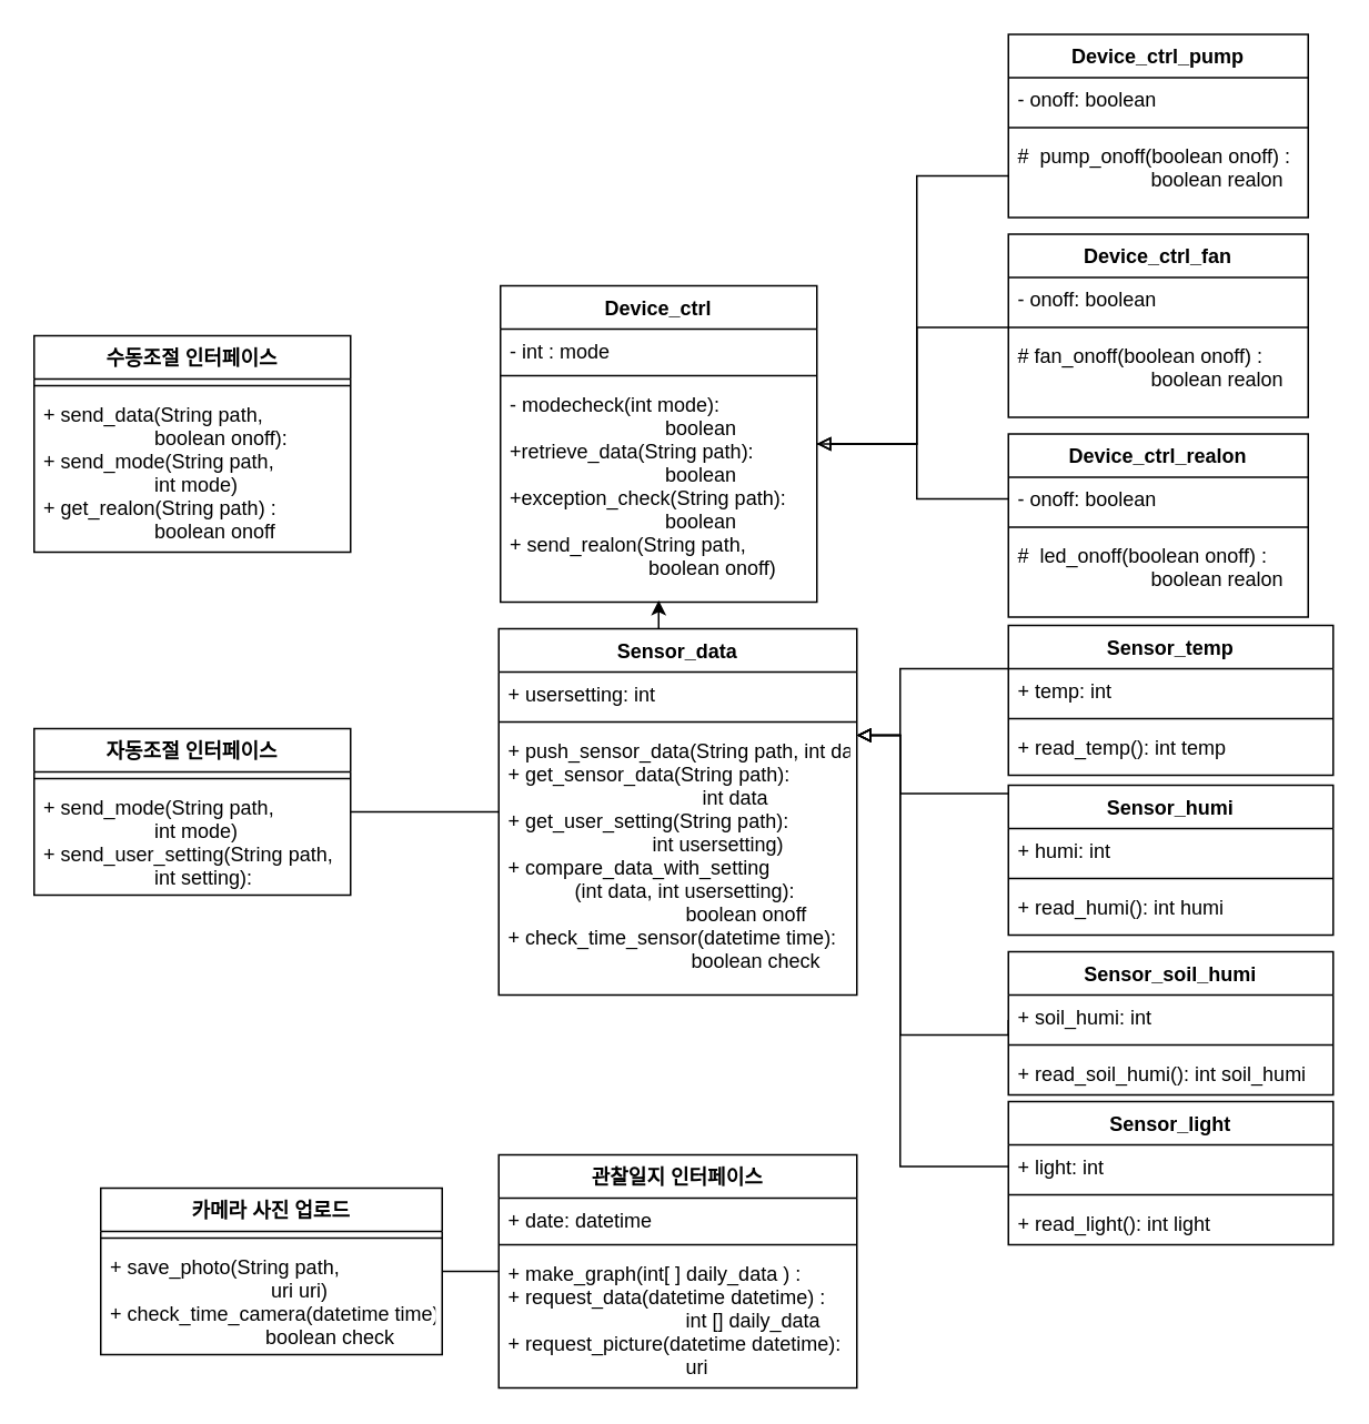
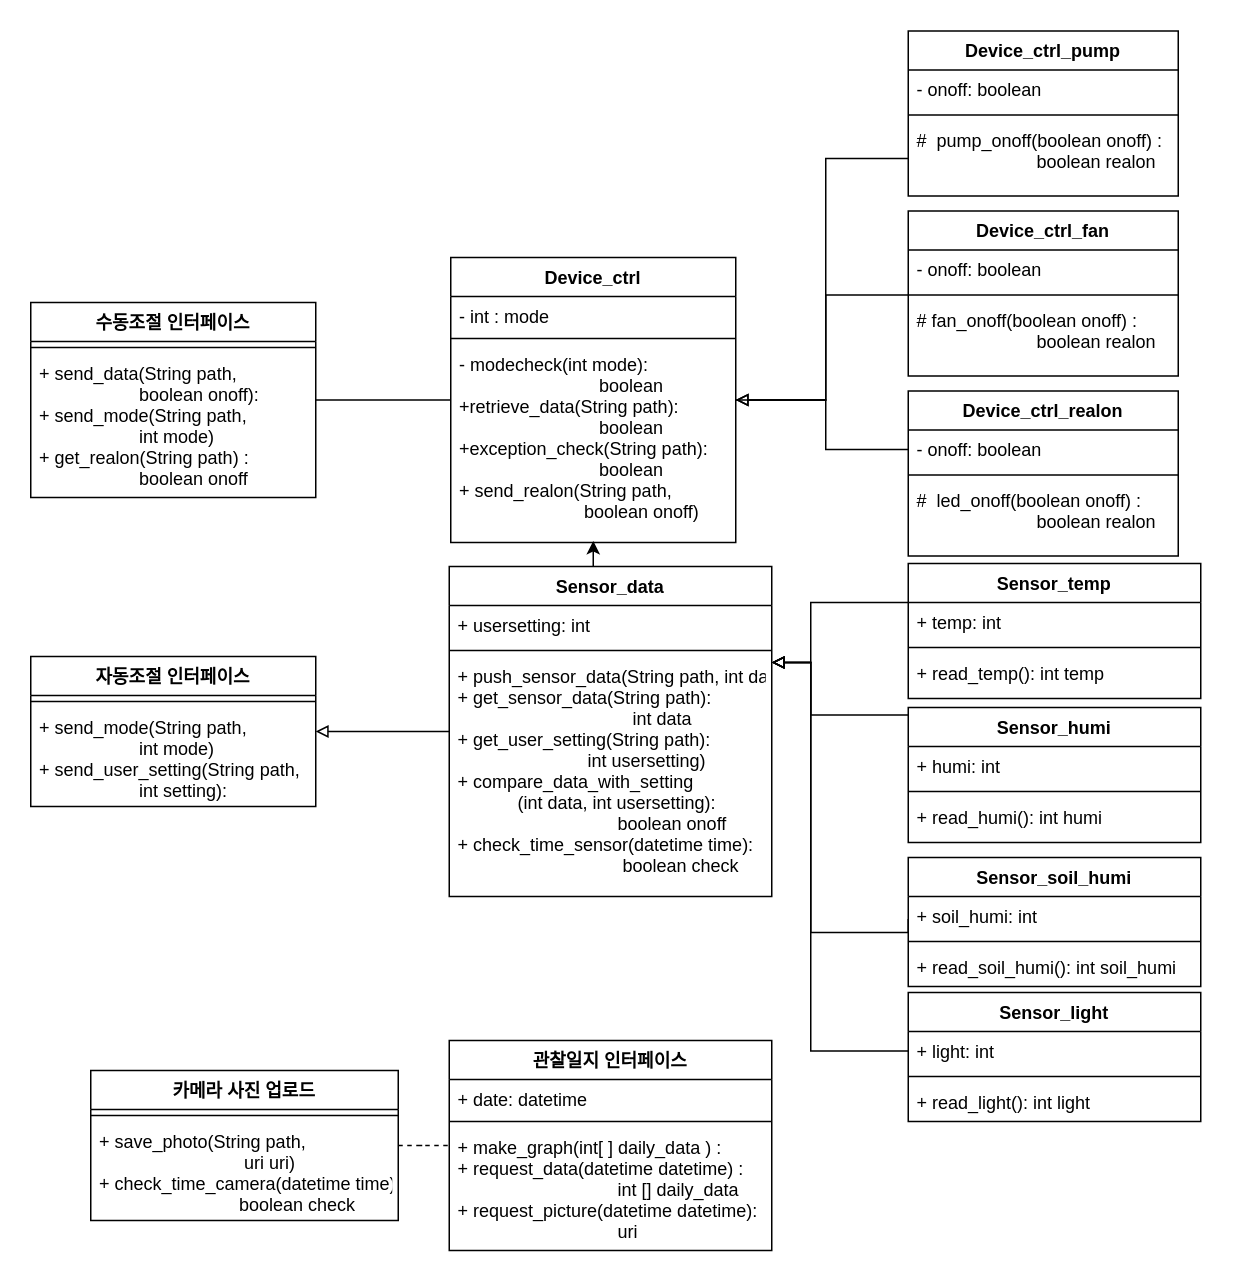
  <mxCell id="0" />
  <mxCell id="1" parent="0" />
  <mxCell id="2" style="edgeStyle=orthogonalEdgeStyle;rounded=0;orthogonalLoop=1;jettySize=auto;html=1;exitX=0.5;exitY=0;exitDx=0;exitDy=0;entryX=0.5;entryY=1;entryDx=0;entryDy=0;endArrow=classic;endFill=1;" parent="1" edge="1"><mxGeometry relative="1" as="geometry"><mxPoint x="395" y="394" as="sourcePoint" /><mxPoint x="395" y="360" as="targetPoint" /></mxGeometry></mxCell>
  <mxCell id="3" value="관찰일지 인터페이스" style="swimlane;fontStyle=1;align=center;verticalAlign=top;childLayout=stackLayout;horizontal=1;startSize=26;horizontalStack=0;resizeParent=1;resizeParentMax=0;resizeLast=0;collapsible=1;marginBottom=0;" parent="1" vertex="1"><mxGeometry x="299" y="693" width="215" height="140" as="geometry" /></mxCell>
  <mxCell id="4" value="+ date: datetime&#10;" style="text;strokeColor=none;fillColor=none;align=left;verticalAlign=top;spacingLeft=4;spacingRight=4;overflow=hidden;rotatable=0;points=[[0,0.5],[1,0.5]];portConstraint=eastwest;" parent="3" vertex="1"><mxGeometry y="26" width="215" height="24" as="geometry" /></mxCell>
  <mxCell id="5" value="" style="line;strokeWidth=1;fillColor=none;align=left;verticalAlign=middle;spacingTop=-1;spacingLeft=3;spacingRight=3;rotatable=0;labelPosition=right;points=[];portConstraint=eastwest;strokeColor=inherit;" parent="3" vertex="1"><mxGeometry y="50" width="215" height="8" as="geometry" /></mxCell>
  <mxCell id="6" value="+ make_graph(int[ ] daily_data ) :&#10;+ request_data(datetime datetime) : &#10;                                int [] daily_data&#10;+ request_picture(datetime datetime):&#10;                                uri" style="text;strokeColor=none;fillColor=none;align=left;verticalAlign=top;spacingLeft=4;spacingRight=4;overflow=hidden;rotatable=0;points=[[0,0.5],[1,0.5]];portConstraint=eastwest;" parent="3" vertex="1"><mxGeometry y="58" width="215" height="82" as="geometry" /></mxCell>
  <mxCell id="7" style="edgeStyle=orthogonalEdgeStyle;rounded=0;orthogonalLoop=1;jettySize=auto;html=1;exitX=0;exitY=0.25;exitDx=0;exitDy=0;endArrow=block;endFill=0;" parent="1" target="20" edge="1"><mxGeometry relative="1" as="geometry"><mxPoint x="605" y="476" as="sourcePoint" /><mxPoint x="475" y="504" as="targetPoint" /><Array as="points"><mxPoint x="540" y="476" /><mxPoint x="540" y="441" /></Array></mxGeometry></mxCell>
  <mxCell id="8" value="수동조절 인터페이스" style="swimlane;fontStyle=1;align=center;verticalAlign=top;childLayout=stackLayout;horizontal=1;startSize=26;horizontalStack=0;resizeParent=1;resizeParentMax=0;resizeLast=0;collapsible=1;marginBottom=0;" parent="1" vertex="1"><mxGeometry x="20" y="201" width="190" height="130" as="geometry" /></mxCell>
  <mxCell id="9" value="" style="line;strokeWidth=1;fillColor=none;align=left;verticalAlign=middle;spacingTop=-1;spacingLeft=3;spacingRight=3;rotatable=0;labelPosition=right;points=[];portConstraint=eastwest;strokeColor=inherit;" parent="8" vertex="1"><mxGeometry y="26" width="190" height="8" as="geometry" /></mxCell>
  <mxCell id="10" value="+ send_data(String path, &#10;                    boolean onoff):&#10;+ send_mode(String path,&#10;                    int mode)&#10;+ get_realon(String path) :&#10;                    boolean onoff" style="text;strokeColor=none;fillColor=none;align=left;verticalAlign=top;spacingLeft=4;spacingRight=4;overflow=hidden;rotatable=0;points=[[0,0.5],[1,0.5]];portConstraint=eastwest;" parent="8" vertex="1"><mxGeometry y="34" width="190" height="96" as="geometry" /></mxCell>
+ <mxCell id="11" style="edgeStyle=orthogonalEdgeStyle;rounded=0;orthogonalLoop=1;jettySize=auto;html=1;fontFamily=Helvetica;fontSize=12;fontColor=default;endArrow=none;endFill=0;" parent="1" source="12" target="8" edge="1"><mxGeometry relative="1" as="geometry" /></mxCell>
  <mxCell id="12" value="Device_ctrl" style="swimlane;fontStyle=1;align=center;verticalAlign=top;childLayout=stackLayout;horizontal=1;startSize=26;horizontalStack=0;resizeParent=1;resizeParentMax=0;resizeLast=0;collapsible=1;marginBottom=0;" parent="1" vertex="1"><mxGeometry x="300" y="171" width="190" height="190" as="geometry" /></mxCell>
  <mxCell id="13" value="- int : mode&#10;" style="text;strokeColor=none;fillColor=none;align=left;verticalAlign=top;spacingLeft=4;spacingRight=4;overflow=hidden;rotatable=0;points=[[0,0.5],[1,0.5]];portConstraint=eastwest;" parent="12" vertex="1"><mxGeometry y="26" width="190" height="24" as="geometry" /></mxCell>
  <mxCell id="14" value="" style="line;strokeWidth=1;fillColor=none;align=left;verticalAlign=middle;spacingTop=-1;spacingLeft=3;spacingRight=3;rotatable=0;labelPosition=right;points=[];portConstraint=eastwest;strokeColor=inherit;" parent="12" vertex="1"><mxGeometry y="50" width="190" height="8" as="geometry" /></mxCell>
  <mxCell id="15" value="- modecheck(int mode): &#10;                            boolean&#10;+retrieve_data(String path):&#10;                            boolean&#10;+exception_check(String path):&#10;                            boolean&#10;+ send_realon(String path,&#10;                         boolean onoff)" style="text;strokeColor=none;fillColor=none;align=left;verticalAlign=top;spacingLeft=4;spacingRight=4;overflow=hidden;rotatable=0;points=[[0,0.5],[1,0.5]];portConstraint=eastwest;" parent="12" vertex="1"><mxGeometry y="58" width="190" height="132" as="geometry" /></mxCell>
  <mxCell id="16" value="자동조절 인터페이스" style="swimlane;fontStyle=1;align=center;verticalAlign=top;childLayout=stackLayout;horizontal=1;startSize=26;horizontalStack=0;resizeParent=1;resizeParentMax=0;resizeLast=0;collapsible=1;marginBottom=0;" parent="1" vertex="1"><mxGeometry x="20" y="437" width="190" height="100" as="geometry" /></mxCell>
  <mxCell id="17" value="" style="line;strokeWidth=1;fillColor=none;align=left;verticalAlign=middle;spacingTop=-1;spacingLeft=3;spacingRight=3;rotatable=0;labelPosition=right;points=[];portConstraint=eastwest;strokeColor=inherit;" parent="16" vertex="1"><mxGeometry y="26" width="190" height="8" as="geometry" /></mxCell>
  <mxCell id="18" value="+ send_mode(String path,&#10;                    int mode)&#10;+ send_user_setting(String path,&#10;                    int setting):" style="text;strokeColor=none;fillColor=none;align=left;verticalAlign=top;spacingLeft=4;spacingRight=4;overflow=hidden;rotatable=0;points=[[0,0.5],[1,0.5]];portConstraint=eastwest;" parent="16" vertex="1"><mxGeometry y="34" width="190" height="66" as="geometry" /></mxCell>
  <mxCell id="19" style="edgeStyle=orthogonalEdgeStyle;rounded=0;orthogonalLoop=1;jettySize=auto;html=1;endArrow=block;endFill=0;exitX=0;exitY=0.25;exitDx=0;exitDy=0;" parent="1" target="20" edge="1"><mxGeometry relative="1" as="geometry"><mxPoint x="605" y="612" as="sourcePoint" /><mxPoint x="475" y="504" as="targetPoint" /><Array as="points"><mxPoint x="605" y="621" /><mxPoint x="540" y="621" /><mxPoint x="540" y="441" /></Array></mxGeometry></mxCell>
  <mxCell id="20" value="Sensor_data" style="swimlane;fontStyle=1;align=center;verticalAlign=top;childLayout=stackLayout;horizontal=1;startSize=26;horizontalStack=0;resizeParent=1;resizeParentMax=0;resizeLast=0;collapsible=1;marginBottom=0;" parent="1" vertex="1"><mxGeometry x="299" y="377" width="215" height="220" as="geometry" /></mxCell>
  <mxCell id="21" value="+ usersetting: int" style="text;strokeColor=none;fillColor=none;align=left;verticalAlign=top;spacingLeft=4;spacingRight=4;overflow=hidden;rotatable=0;points=[[0,0.5],[1,0.5]];portConstraint=eastwest;" parent="20" vertex="1"><mxGeometry y="26" width="215" height="26" as="geometry" /></mxCell>
  <mxCell id="22" value="" style="line;strokeWidth=1;fillColor=none;align=left;verticalAlign=middle;spacingTop=-1;spacingLeft=3;spacingRight=3;rotatable=0;labelPosition=right;points=[];portConstraint=eastwest;strokeColor=inherit;" parent="20" vertex="1"><mxGeometry y="52" width="215" height="8" as="geometry" /></mxCell>
  <mxCell id="23" value="+ push_sensor_data(String path, int data):&#10;+ get_sensor_data(String path):&#10;                                   int data&#10;+ get_user_setting(String path):&#10;                          int usersetting)&#10;+ compare_data_with_setting&#10;            (int data, int usersetting):&#10;                                boolean onoff&#10;+ check_time_sensor(datetime time):&#10;                                 boolean check" style="text;strokeColor=none;fillColor=none;align=left;verticalAlign=top;spacingLeft=4;spacingRight=4;overflow=hidden;rotatable=0;points=[[0,0.5],[1,0.5]];portConstraint=eastwest;" parent="20" vertex="1"><mxGeometry y="60" width="215" height="160" as="geometry" /></mxCell>
  <mxCell id="24" style="edgeStyle=orthogonalEdgeStyle;rounded=0;orthogonalLoop=1;jettySize=auto;html=1;endArrow=block;endFill=0;exitX=0;exitY=0.25;exitDx=0;exitDy=0;" parent="1" target="23" edge="1"><mxGeometry relative="1" as="geometry"><mxPoint x="605" y="401" as="sourcePoint" /><mxPoint x="475" y="455" as="targetPoint" /><Array as="points"><mxPoint x="540" y="401" /><mxPoint x="540" y="441" /></Array></mxGeometry></mxCell>
- <mxCell id="25" style="edgeStyle=orthogonalEdgeStyle;rounded=0;orthogonalLoop=1;jettySize=auto;html=1;endArrow=none;endFill=0;" parent="1" source="26" target="3" edge="1"><mxGeometry relative="1" as="geometry" /></mxCell>
+ <mxCell id="25" style="edgeStyle=orthogonalEdgeStyle;rounded=0;orthogonalLoop=1;jettySize=auto;html=1;endArrow=none;endFill=0;dashed=1;" parent="1" source="26" target="3" edge="1"><mxGeometry relative="1" as="geometry" /></mxCell>
  <mxCell id="26" value="카메라 사진 업로드" style="swimlane;fontStyle=1;align=center;verticalAlign=top;childLayout=stackLayout;horizontal=1;startSize=26;horizontalStack=0;resizeParent=1;resizeParentMax=0;resizeLast=0;collapsible=1;marginBottom=0;" parent="1" vertex="1"><mxGeometry x="60" y="713" width="205" height="100" as="geometry" /></mxCell>
  <mxCell id="27" value="" style="line;strokeWidth=1;fillColor=none;align=left;verticalAlign=middle;spacingTop=-1;spacingLeft=3;spacingRight=3;rotatable=0;labelPosition=right;points=[];portConstraint=eastwest;strokeColor=inherit;" parent="26" vertex="1"><mxGeometry y="26" width="205" height="8" as="geometry" /></mxCell>
  <mxCell id="28" value="+ save_photo(String path,&#10;                             uri uri)&#10;+ check_time_camera(datetime time):&#10;                            boolean check&#10;" style="text;strokeColor=none;fillColor=none;align=left;verticalAlign=top;spacingLeft=4;spacingRight=4;overflow=hidden;rotatable=0;points=[[0,0.5],[1,0.5]];portConstraint=eastwest;" parent="26" vertex="1"><mxGeometry y="34" width="205" height="66" as="geometry" /></mxCell>
- <mxCell id="29" style="edgeStyle=orthogonalEdgeStyle;rounded=0;orthogonalLoop=1;jettySize=auto;html=1;endArrow=none;endFill=0;" parent="1" source="20" target="16" edge="1"><mxGeometry relative="1" as="geometry" /></mxCell>
+ <mxCell id="29" style="edgeStyle=orthogonalEdgeStyle;rounded=0;orthogonalLoop=1;jettySize=auto;html=1;endArrow=block;endFill=0;" parent="1" source="20" target="16" edge="1"><mxGeometry relative="1" as="geometry" /></mxCell>
  <mxCell id="30" value="Sensor_temp" style="swimlane;fontStyle=1;align=center;verticalAlign=top;childLayout=stackLayout;horizontal=1;startSize=26;horizontalStack=0;resizeParent=1;resizeParentMax=0;resizeLast=0;collapsible=1;marginBottom=0;" parent="1" vertex="1"><mxGeometry x="605" y="375" width="195" height="90" as="geometry" /></mxCell>
  <mxCell id="31" value="+ temp: int" style="text;strokeColor=none;fillColor=none;align=left;verticalAlign=top;spacingLeft=4;spacingRight=4;overflow=hidden;rotatable=0;points=[[0,0.5],[1,0.5]];portConstraint=eastwest;" parent="30" vertex="1"><mxGeometry y="26" width="195" height="26" as="geometry" /></mxCell>
  <mxCell id="32" value="" style="line;strokeWidth=1;fillColor=none;align=left;verticalAlign=middle;spacingTop=-1;spacingLeft=3;spacingRight=3;rotatable=0;labelPosition=right;points=[];portConstraint=eastwest;strokeColor=inherit;" parent="30" vertex="1"><mxGeometry y="52" width="195" height="8" as="geometry" /></mxCell>
  <mxCell id="33" value="+ read_temp(): int temp" style="text;strokeColor=none;fillColor=none;align=left;verticalAlign=top;spacingLeft=4;spacingRight=4;overflow=hidden;rotatable=0;points=[[0,0.5],[1,0.5]];portConstraint=eastwest;" parent="30" vertex="1"><mxGeometry y="60" width="195" height="30" as="geometry" /></mxCell>
  <mxCell id="34" value="Sensor_humi" style="swimlane;fontStyle=1;align=center;verticalAlign=top;childLayout=stackLayout;horizontal=1;startSize=26;horizontalStack=0;resizeParent=1;resizeParentMax=0;resizeLast=0;collapsible=1;marginBottom=0;" parent="1" vertex="1"><mxGeometry x="605" y="471" width="195" height="90" as="geometry" /></mxCell>
  <mxCell id="35" value="+ humi: int" style="text;strokeColor=none;fillColor=none;align=left;verticalAlign=top;spacingLeft=4;spacingRight=4;overflow=hidden;rotatable=0;points=[[0,0.5],[1,0.5]];portConstraint=eastwest;" parent="34" vertex="1"><mxGeometry y="26" width="195" height="26" as="geometry" /></mxCell>
  <mxCell id="36" value="" style="line;strokeWidth=1;fillColor=none;align=left;verticalAlign=middle;spacingTop=-1;spacingLeft=3;spacingRight=3;rotatable=0;labelPosition=right;points=[];portConstraint=eastwest;strokeColor=inherit;" parent="34" vertex="1"><mxGeometry y="52" width="195" height="8" as="geometry" /></mxCell>
  <mxCell id="37" value="+ read_humi(): int humi" style="text;strokeColor=none;fillColor=none;align=left;verticalAlign=top;spacingLeft=4;spacingRight=4;overflow=hidden;rotatable=0;points=[[0,0.5],[1,0.5]];portConstraint=eastwest;" parent="34" vertex="1"><mxGeometry y="60" width="195" height="30" as="geometry" /></mxCell>
  <mxCell id="38" value="Sensor_soil_humi" style="swimlane;fontStyle=1;align=center;verticalAlign=top;childLayout=stackLayout;horizontal=1;startSize=26;horizontalStack=0;resizeParent=1;resizeParentMax=0;resizeLast=0;collapsible=1;marginBottom=0;" parent="1" vertex="1"><mxGeometry x="605" y="571" width="195" height="86" as="geometry" /></mxCell>
  <mxCell id="39" value="+ soil_humi: int" style="text;strokeColor=none;fillColor=none;align=left;verticalAlign=top;spacingLeft=4;spacingRight=4;overflow=hidden;rotatable=0;points=[[0,0.5],[1,0.5]];portConstraint=eastwest;" parent="38" vertex="1"><mxGeometry y="26" width="195" height="26" as="geometry" /></mxCell>
  <mxCell id="40" value="" style="line;strokeWidth=1;fillColor=none;align=left;verticalAlign=middle;spacingTop=-1;spacingLeft=3;spacingRight=3;rotatable=0;labelPosition=right;points=[];portConstraint=eastwest;strokeColor=inherit;" parent="38" vertex="1"><mxGeometry y="52" width="195" height="8" as="geometry" /></mxCell>
  <mxCell id="41" value="+ read_soil_humi(): int soil_humi" style="text;strokeColor=none;fillColor=none;align=left;verticalAlign=top;spacingLeft=4;spacingRight=4;overflow=hidden;rotatable=0;points=[[0,0.5],[1,0.5]];portConstraint=eastwest;" parent="38" vertex="1"><mxGeometry y="60" width="195" height="26" as="geometry" /></mxCell>
  <mxCell id="42" value="Sensor_light" style="swimlane;fontStyle=1;align=center;verticalAlign=top;childLayout=stackLayout;horizontal=1;startSize=26;horizontalStack=0;resizeParent=1;resizeParentMax=0;resizeLast=0;collapsible=1;marginBottom=0;" parent="1" vertex="1"><mxGeometry x="605" y="661" width="195" height="86" as="geometry" /></mxCell>
  <mxCell id="43" value="+ light: int" style="text;strokeColor=none;fillColor=none;align=left;verticalAlign=top;spacingLeft=4;spacingRight=4;overflow=hidden;rotatable=0;points=[[0,0.5],[1,0.5]];portConstraint=eastwest;" parent="42" vertex="1"><mxGeometry y="26" width="195" height="26" as="geometry" /></mxCell>
  <mxCell id="44" value="" style="line;strokeWidth=1;fillColor=none;align=left;verticalAlign=middle;spacingTop=-1;spacingLeft=3;spacingRight=3;rotatable=0;labelPosition=right;points=[];portConstraint=eastwest;strokeColor=inherit;" parent="42" vertex="1"><mxGeometry y="52" width="195" height="8" as="geometry" /></mxCell>
  <mxCell id="45" value="+ read_light(): int light" style="text;strokeColor=none;fillColor=none;align=left;verticalAlign=top;spacingLeft=4;spacingRight=4;overflow=hidden;rotatable=0;points=[[0,0.5],[1,0.5]];portConstraint=eastwest;" parent="42" vertex="1"><mxGeometry y="60" width="195" height="26" as="geometry" /></mxCell>
  <mxCell id="46" style="edgeStyle=orthogonalEdgeStyle;rounded=0;orthogonalLoop=1;jettySize=auto;html=1;endArrow=block;endFill=0;" parent="1" source="43" target="23" edge="1"><mxGeometry relative="1" as="geometry"><Array as="points"><mxPoint x="540" y="700" /><mxPoint x="540" y="441" /></Array></mxGeometry></mxCell>
  <mxCell id="47" value="Device_ctrl_pump" style="swimlane;fontStyle=1;align=center;verticalAlign=top;childLayout=stackLayout;horizontal=1;startSize=26;horizontalStack=0;resizeParent=1;resizeParentMax=0;resizeLast=0;collapsible=1;marginBottom=0;" vertex="1" parent="1"><mxGeometry x="605" y="20" width="180" height="110" as="geometry" /></mxCell>
  <mxCell id="48" value="- onoff: boolean" style="text;strokeColor=none;fillColor=none;align=left;verticalAlign=top;spacingLeft=4;spacingRight=4;overflow=hidden;rotatable=0;points=[[0,0.5],[1,0.5]];portConstraint=eastwest;" vertex="1" parent="47"><mxGeometry y="26" width="180" height="26" as="geometry" /></mxCell>
  <mxCell id="49" value="" style="line;strokeWidth=1;fillColor=none;align=left;verticalAlign=middle;spacingTop=-1;spacingLeft=3;spacingRight=3;rotatable=0;labelPosition=right;points=[];portConstraint=eastwest;strokeColor=inherit;" vertex="1" parent="47"><mxGeometry y="52" width="180" height="8" as="geometry" /></mxCell>
  <mxCell id="50" value="#  pump_onoff(boolean onoff) :&#10;                        boolean realon " style="text;strokeColor=none;fillColor=none;align=left;verticalAlign=top;spacingLeft=4;spacingRight=4;overflow=hidden;rotatable=0;points=[[0,0.5],[1,0.5]];portConstraint=eastwest;" vertex="1" parent="47"><mxGeometry y="60" width="180" height="50" as="geometry" /></mxCell>
  <mxCell id="51" value="Device_ctrl_fan" style="swimlane;fontStyle=1;align=center;verticalAlign=top;childLayout=stackLayout;horizontal=1;startSize=26;horizontalStack=0;resizeParent=1;resizeParentMax=0;resizeLast=0;collapsible=1;marginBottom=0;" vertex="1" parent="1"><mxGeometry x="605" y="140" width="180" height="110" as="geometry" /></mxCell>
  <mxCell id="52" value="- onoff: boolean" style="text;strokeColor=none;fillColor=none;align=left;verticalAlign=top;spacingLeft=4;spacingRight=4;overflow=hidden;rotatable=0;points=[[0,0.5],[1,0.5]];portConstraint=eastwest;" vertex="1" parent="51"><mxGeometry y="26" width="180" height="26" as="geometry" /></mxCell>
  <mxCell id="53" value="" style="line;strokeWidth=1;fillColor=none;align=left;verticalAlign=middle;spacingTop=-1;spacingLeft=3;spacingRight=3;rotatable=0;labelPosition=right;points=[];portConstraint=eastwest;strokeColor=inherit;" vertex="1" parent="51"><mxGeometry y="52" width="180" height="8" as="geometry" /></mxCell>
  <mxCell id="54" value="# fan_onoff(boolean onoff) :&#10;                        boolean realon " style="text;strokeColor=none;fillColor=none;align=left;verticalAlign=top;spacingLeft=4;spacingRight=4;overflow=hidden;rotatable=0;points=[[0,0.5],[1,0.5]];portConstraint=eastwest;" vertex="1" parent="51"><mxGeometry y="60" width="180" height="50" as="geometry" /></mxCell>
  <mxCell id="55" value="Device_ctrl_realon" style="swimlane;fontStyle=1;align=center;verticalAlign=top;childLayout=stackLayout;horizontal=1;startSize=26;horizontalStack=0;resizeParent=1;resizeParentMax=0;resizeLast=0;collapsible=1;marginBottom=0;" vertex="1" parent="1"><mxGeometry x="605" y="260" width="180" height="110" as="geometry" /></mxCell>
  <mxCell id="56" value="- onoff: boolean" style="text;strokeColor=none;fillColor=none;align=left;verticalAlign=top;spacingLeft=4;spacingRight=4;overflow=hidden;rotatable=0;points=[[0,0.5],[1,0.5]];portConstraint=eastwest;" vertex="1" parent="55"><mxGeometry y="26" width="180" height="26" as="geometry" /></mxCell>
  <mxCell id="57" value="" style="line;strokeWidth=1;fillColor=none;align=left;verticalAlign=middle;spacingTop=-1;spacingLeft=3;spacingRight=3;rotatable=0;labelPosition=right;points=[];portConstraint=eastwest;strokeColor=inherit;" vertex="1" parent="55"><mxGeometry y="52" width="180" height="8" as="geometry" /></mxCell>
  <mxCell id="58" value="#  led_onoff(boolean onoff) :&#10;                        boolean realon " style="text;strokeColor=none;fillColor=none;align=left;verticalAlign=top;spacingLeft=4;spacingRight=4;overflow=hidden;rotatable=0;points=[[0,0.5],[1,0.5]];portConstraint=eastwest;" vertex="1" parent="55"><mxGeometry y="60" width="180" height="50" as="geometry" /></mxCell>
  <mxCell id="59" style="edgeStyle=orthogonalEdgeStyle;rounded=0;orthogonalLoop=1;jettySize=auto;html=1;endArrow=none;endFill=0;" edge="1" parent="1" source="50" target="12"><mxGeometry relative="1" as="geometry"><Array as="points"><mxPoint x="550" y="105" /><mxPoint x="550" y="266" /></Array></mxGeometry></mxCell>
  <mxCell id="60" style="edgeStyle=orthogonalEdgeStyle;rounded=0;orthogonalLoop=1;jettySize=auto;html=1;endArrow=block;endFill=0;" edge="1" parent="1" source="53" target="12"><mxGeometry relative="1" as="geometry"><Array as="points"><mxPoint x="550" y="196" /><mxPoint x="550" y="266" /></Array></mxGeometry></mxCell>
  <mxCell id="61" style="edgeStyle=orthogonalEdgeStyle;rounded=0;orthogonalLoop=1;jettySize=auto;html=1;endArrow=block;endFill=0;" edge="1" parent="1" source="56" target="12"><mxGeometry relative="1" as="geometry"><Array as="points"><mxPoint x="550" y="299" /><mxPoint x="550" y="266" /></Array></mxGeometry></mxCell>
